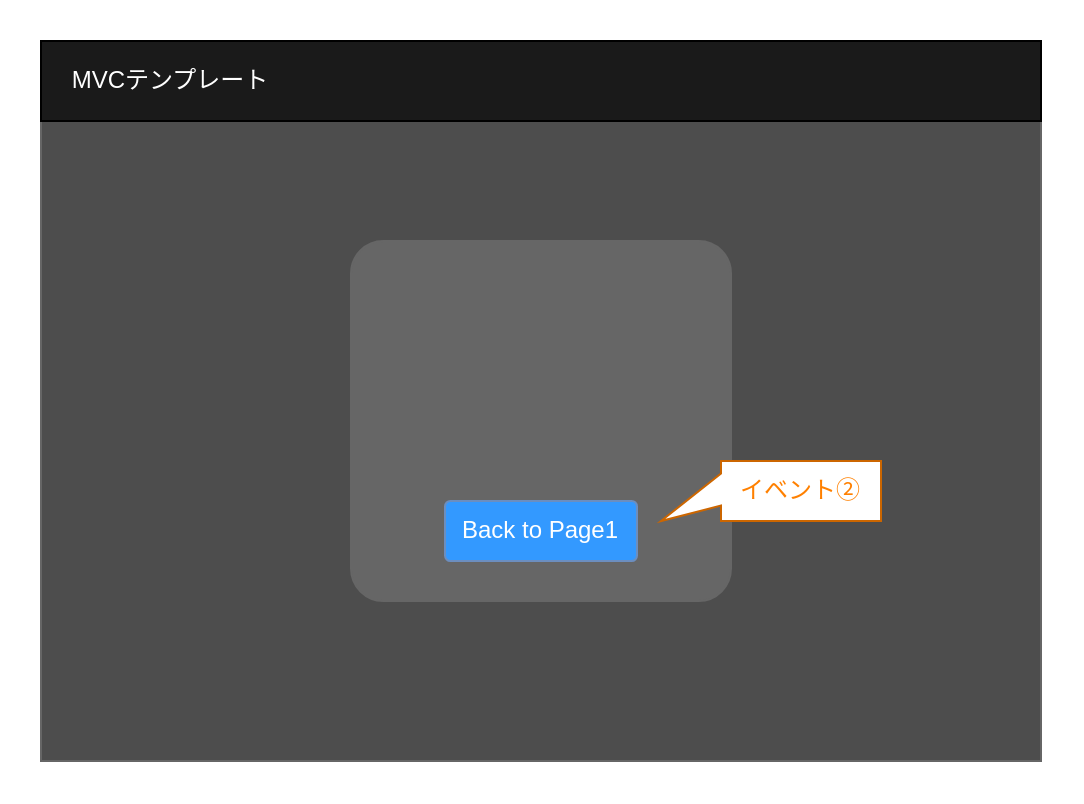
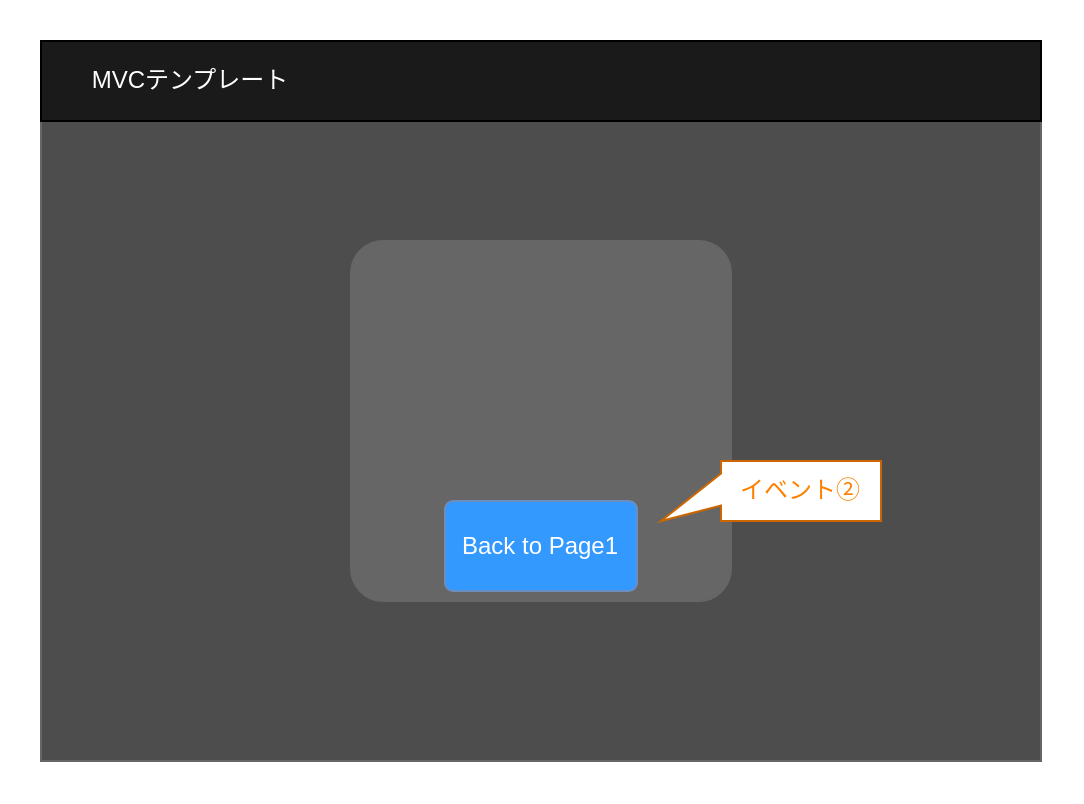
  <mxCell id="0" />
  <mxCell id="1" parent="0" />
  <mxCell id="2" value="" style="rounded=0;whiteSpace=wrap;html=1;fillColor=#4D4D4D;fontColor=#CC6600;strokeColor=#666666;" parent="1" vertex="1"><mxGeometry x="20" y="20" width="500" height="360" as="geometry" /></mxCell>
  <mxCell id="3" value="" style="rounded=1;whiteSpace=wrap;html=1;fillColor=#666666;fontColor=#333333;strokeColor=#666666;arcSize=9;" parent="1" vertex="1"><mxGeometry x="175" y="120" width="190" height="180" as="geometry" /></mxCell>
  <mxCell id="4" value="" style="rounded=0;whiteSpace=wrap;html=1;fillColor=#1A1A1A;" parent="1" vertex="1"><mxGeometry x="20" y="20" width="500" height="40" as="geometry" /></mxCell>
- <mxCell id="5" value="&lt;font color=&quot;#ffffff&quot;&gt;MVCテンプレート&lt;/font&gt;" style="text;html=1;strokeColor=none;fillColor=none;align=center;verticalAlign=middle;whiteSpace=wrap;rounded=0;" parent="1" vertex="1"><mxGeometry x="20" y="25" width="130" height="30" as="geometry" /></mxCell>
- <mxCell id="6" value="Back to Page1" style="rounded=1;whiteSpace=wrap;html=1;fillColor=#3399FF;strokeColor=#6c8ebf;arcSize=9;fontColor=#FFFFFF;" parent="1" vertex="1"><mxGeometry x="222" y="250" width="96" height="30" as="geometry" /></mxCell>
+ <mxCell id="5" value="&lt;font color=&quot;#ffffff&quot;&gt;MVCテンプレート&lt;/font&gt;" style="text;html=1;strokeColor=none;fillColor=none;align=center;verticalAlign=middle;whiteSpace=wrap;rounded=0;" parent="1" vertex="1"><mxGeometry x="30" y="25" width="130" height="30" as="geometry" /></mxCell>
+ <mxCell id="6" value="Back to Page1" style="rounded=1;whiteSpace=wrap;html=1;fillColor=#3399FF;strokeColor=#6c8ebf;arcSize=9;fontColor=#FFFFFF;" parent="1" vertex="1"><mxGeometry x="222" y="250" width="96" height="45" as="geometry" /></mxCell>
  <mxCell id="7" value="イベント②" style="shape=callout;whiteSpace=wrap;html=1;perimeter=calloutPerimeter;direction=south;position2=1;base=16;size=30;position=0.21;fillColor=default;fontColor=#FF8000;strokeColor=#CC6600;" vertex="1" parent="1"><mxGeometry x="330" y="230" width="110" height="30" as="geometry" /></mxCell>
